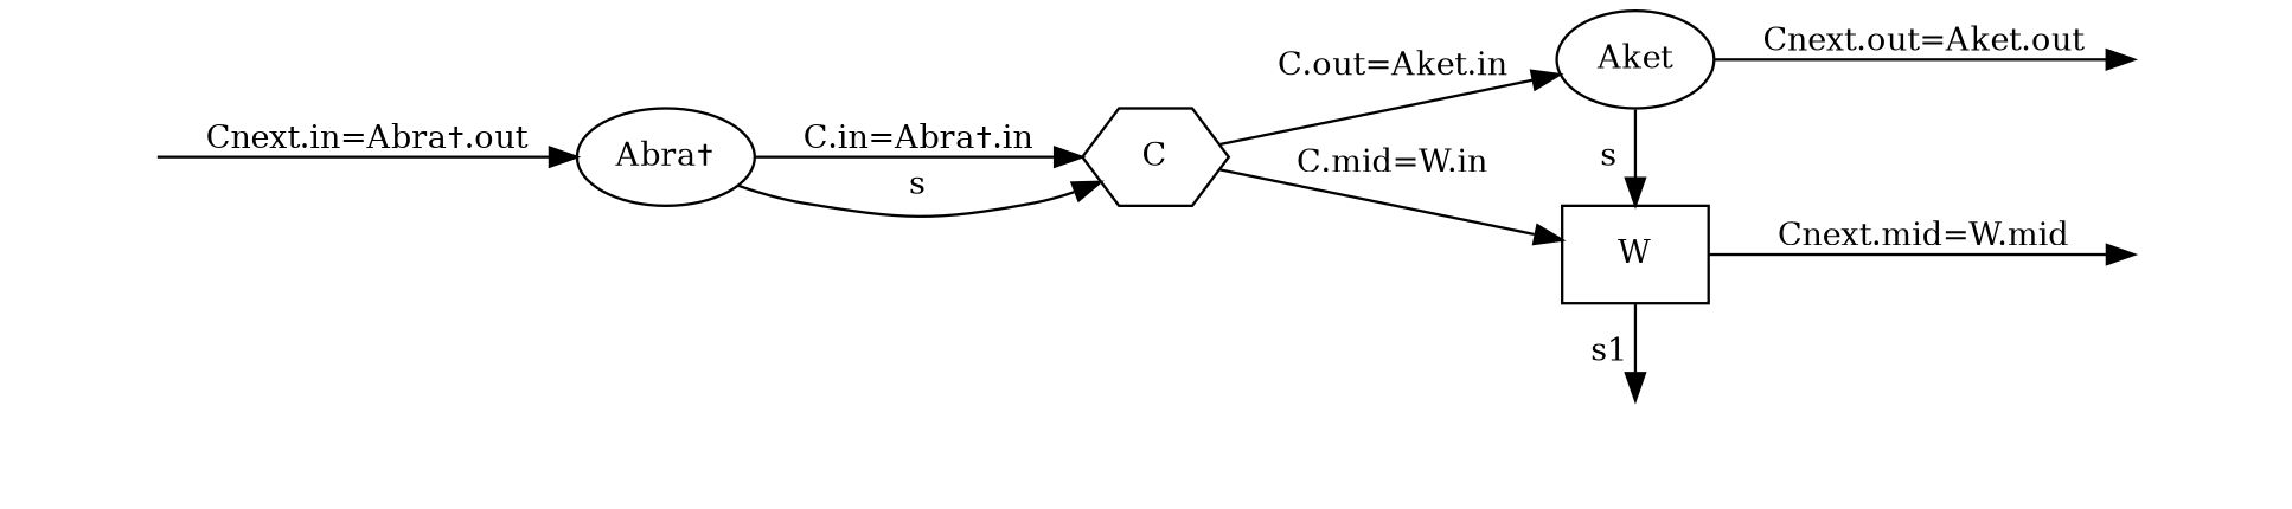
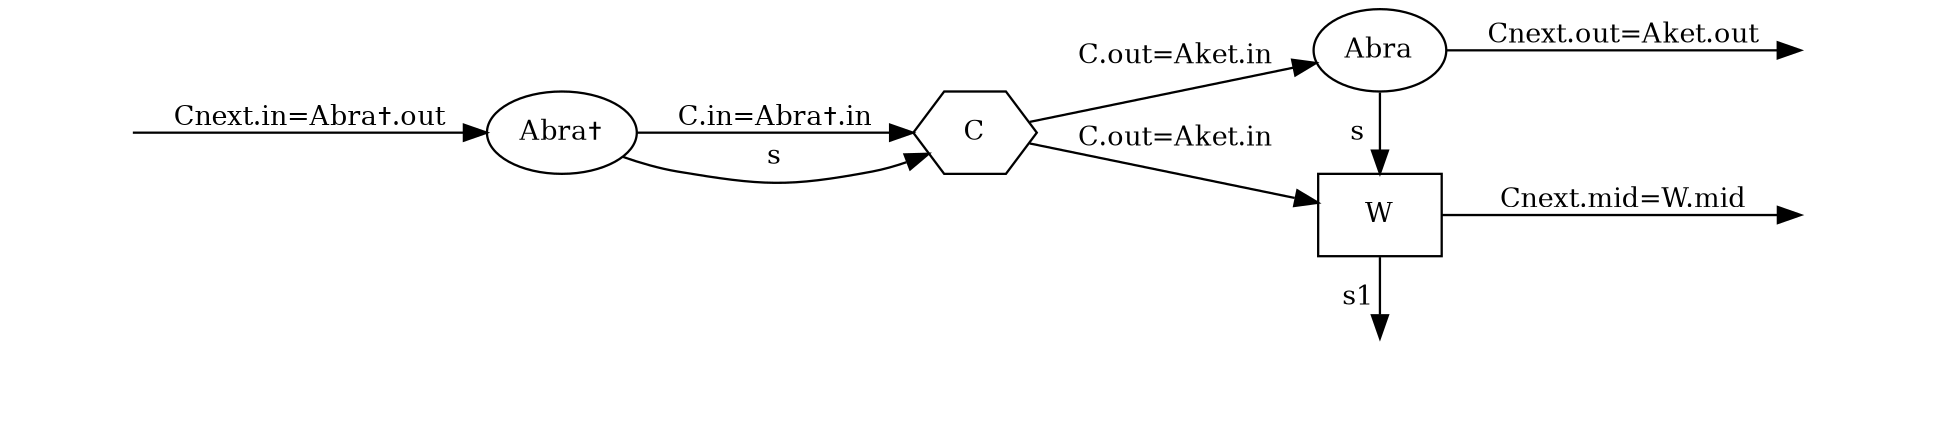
  digraph {
    rankdir=LR
    node [fontsize=12]
    edge [fontsize=12]
    n1 [label=" " style=invisible]
-   n2 [label=Aket]
+   n2 [label=Abra]
    n3 [label=W shape=box]
    n4 [label=C shape=hexagon]
    n5 [label=" " style=invisible]
    n6 [label=" " style=invisible]
    n7 [label=" " style=invisible]
    n8 [label="Abra✝"]
    subgraph sub_1 {
      rank=same
      n1
    }
    subgraph sub_2 {
      rank=same
      n1
      n2
      n3
    }
    subgraph sub_3 {
      rank=same
      n4
    }
    subgraph sub_4 {
      rank=same
      n5
      n6
    }
    n2 -> n3 [label=s]
    n2 -> n5 [label="Cnext.out=Aket.out"]
    n3 -> n1 [label=s1]
    n3 -> n6 [label="Cnext.mid=W.mid"]
    n4 -> n2 [label="C.out=Aket.in"]
-   n4 -> n3 [label="C.mid=W.in"]
+   n4 -> n3 [label="C.out=Aket.in"]
    n7 -> n8 [label="Cnext.in=Abra✝.out"]
    n8 -> n4 [label="C.in=Abra✝.in"]
    n8 -> n4 [label=s]
  }
